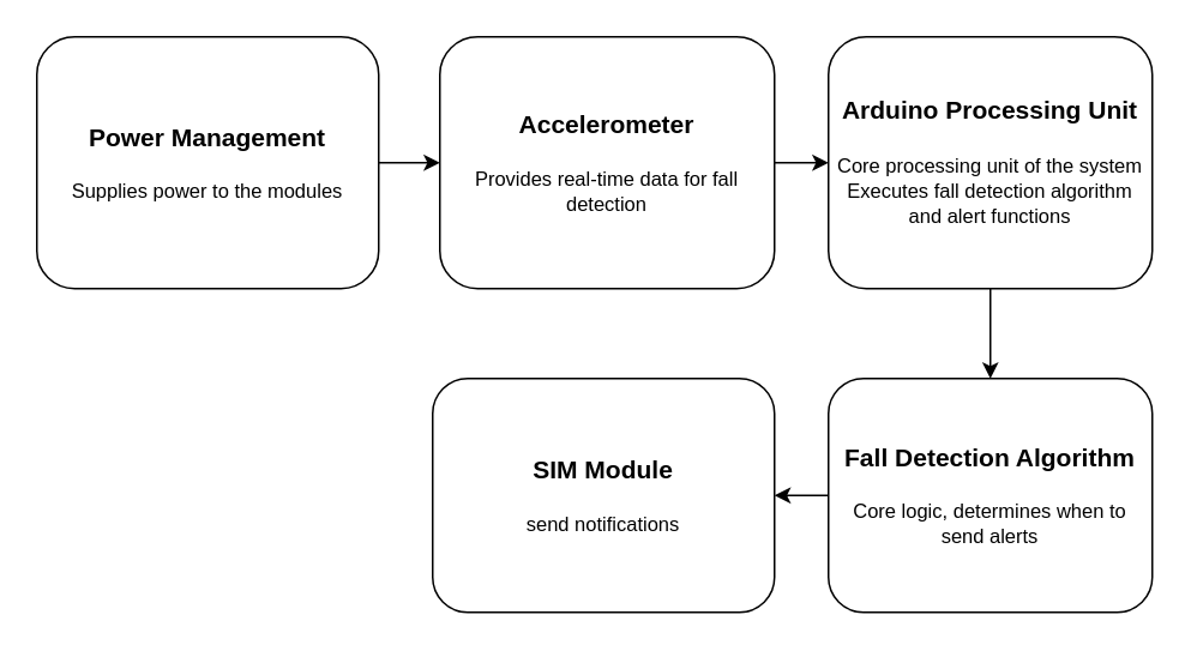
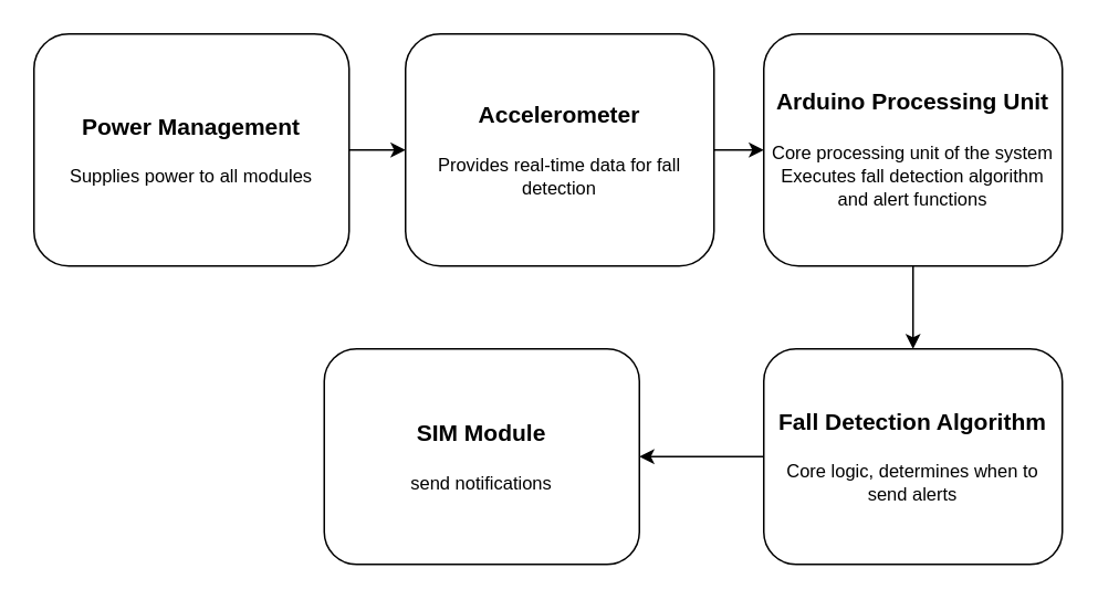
  <mxCell id="0" />
  <mxCell id="1" parent="0" />
- <mxCell id="2" value="&lt;font style=&quot;font-size: 14px;&quot;&gt;&lt;b&gt;Power Management&lt;/b&gt;&lt;/font&gt;&lt;div&gt;&lt;br&gt;&lt;/div&gt;&lt;div&gt;&lt;font style=&quot;font-size: 11px;&quot;&gt;Supplies power to the modules&lt;/font&gt;&lt;br&gt;&lt;/div&gt;" style="rounded=1;whiteSpace=wrap;html=1;" parent="1" vertex="1"><mxGeometry x="20" y="20" width="190" height="140" as="geometry" /></mxCell>
+ <mxCell id="2" value="&lt;font style=&quot;font-size: 14px;&quot;&gt;&lt;b&gt;Power Management&lt;/b&gt;&lt;/font&gt;&lt;div&gt;&lt;br&gt;&lt;/div&gt;&lt;div&gt;&lt;font style=&quot;font-size: 11px;&quot;&gt;Supplies power to all modules&lt;/font&gt;&lt;br&gt;&lt;/div&gt;" style="rounded=1;whiteSpace=wrap;html=1;" parent="1" vertex="1"><mxGeometry x="20" y="20" width="190" height="140" as="geometry" /></mxCell>
  <mxCell id="3" value="&lt;font style=&quot;font-size: 14px;&quot;&gt;&lt;b&gt;Accelerometer&lt;/b&gt;&lt;/font&gt;&lt;br&gt;&lt;br&gt;&lt;font style=&quot;font-size: 11px;&quot;&gt;Provides real-time data for fall detection&lt;/font&gt;" style="rounded=1;whiteSpace=wrap;html=1;" parent="1" vertex="1"><mxGeometry x="244" y="20" width="186" height="140" as="geometry" /></mxCell>
  <mxCell id="4" value="&lt;font style=&quot;font-size: 14px;&quot;&gt;&lt;b&gt;Arduino Processing Unit&lt;/b&gt;&lt;br&gt;&lt;/font&gt;&lt;br&gt;&lt;font style=&quot;font-size: 11px;&quot;&gt;Core processing unit of the system&lt;/font&gt;&lt;div&gt;&lt;font style=&quot;font-size: 11px;&quot;&gt;Executes fall detection algorithm and alert functions&lt;/font&gt;&lt;/div&gt;" style="rounded=1;whiteSpace=wrap;html=1;" parent="1" vertex="1"><mxGeometry x="460" y="20" width="180" height="140" as="geometry" /></mxCell>
  <mxCell id="5" value="&lt;font style=&quot;font-size: 14px;&quot;&gt;&lt;b&gt;Fall Detection Algorithm&lt;/b&gt;&lt;/font&gt;&lt;div&gt;&lt;br&gt;&lt;/div&gt;&lt;div&gt;&lt;font style=&quot;font-size: 11px;&quot;&gt;Core logic, determines when to send alerts&lt;/font&gt;&lt;br&gt;&lt;/div&gt;" style="rounded=1;whiteSpace=wrap;html=1;" parent="1" vertex="1"><mxGeometry x="460" y="210" width="180" height="130" as="geometry" /></mxCell>
- <mxCell id="6" value="&lt;font style=&quot;font-size: 14px;&quot;&gt;&lt;b&gt;SIM Module&lt;/b&gt;&lt;/font&gt;&lt;div&gt;&lt;br&gt;&lt;/div&gt;&lt;div&gt;&lt;font style=&quot;font-size: 11px;&quot;&gt;send notifications&lt;/font&gt;&lt;/div&gt;" style="rounded=1;whiteSpace=wrap;html=1;" parent="1" vertex="1"><mxGeometry x="240" y="210" width="190" height="130" as="geometry" /></mxCell>
+ <mxCell id="6" value="&lt;font style=&quot;font-size: 14px;&quot;&gt;&lt;b&gt;SIM Module&lt;/b&gt;&lt;/font&gt;&lt;div&gt;&lt;br&gt;&lt;/div&gt;&lt;div&gt;&lt;font style=&quot;font-size: 11px;&quot;&gt;send notifications&lt;/font&gt;&lt;/div&gt;" style="rounded=1;whiteSpace=wrap;html=1;" parent="1" vertex="1"><mxGeometry x="195" y="210" width="190" height="130" as="geometry" /></mxCell>
  <mxCell id="7" value="" style="endArrow=classic;html=1;rounded=0;exitX=1;exitY=0.5;exitDx=0;exitDy=0;entryX=0;entryY=0.5;entryDx=0;entryDy=0;" parent="1" source="2" edge="1" target="3"><mxGeometry width="50" height="50" relative="1" as="geometry"><mxPoint x="430" y="170" as="sourcePoint" /><mxPoint x="220" y="120" as="targetPoint" /></mxGeometry></mxCell>
  <mxCell id="8" value="" style="endArrow=classic;html=1;rounded=0;exitX=1;exitY=0.5;exitDx=0;exitDy=0;entryX=0;entryY=0.5;entryDx=0;entryDy=0;" parent="1" source="3" target="4" edge="1"><mxGeometry width="50" height="50" relative="1" as="geometry"><mxPoint x="320" y="200" as="sourcePoint" /><mxPoint x="370" y="150" as="targetPoint" /></mxGeometry></mxCell>
  <mxCell id="9" value="" style="endArrow=classic;html=1;rounded=0;exitX=0;exitY=0.5;exitDx=0;exitDy=0;entryX=1;entryY=0.5;entryDx=0;entryDy=0;" parent="1" source="5" target="6" edge="1"><mxGeometry width="50" height="50" relative="1" as="geometry"><mxPoint x="440" y="150" as="sourcePoint" /><mxPoint x="440" y="210" as="targetPoint" /></mxGeometry></mxCell>
  <mxCell id="10" value="" style="endArrow=classic;html=1;rounded=0;exitX=0.5;exitY=1;exitDx=0;exitDy=0;entryX=0.5;entryY=0;entryDx=0;entryDy=0;" edge="1" parent="1" source="4" target="5"><mxGeometry width="50" height="50" relative="1" as="geometry"><mxPoint x="210" y="237" as="sourcePoint" /><mxPoint x="390" y="300" as="targetPoint" /></mxGeometry></mxCell>
